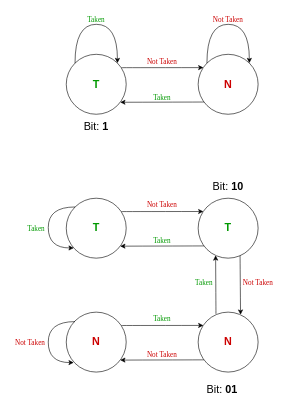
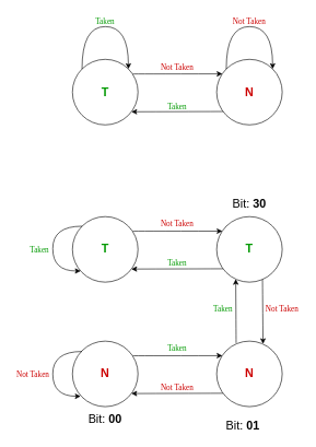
  <mxCell id="0" />
  <mxCell id="1" parent="0" />
  <mxCell id="2" value="&lt;font color=&quot;#009900&quot; style=&quot;font-size: 18px;&quot;&gt;&lt;b&gt;T&lt;/b&gt;&lt;/font&gt;" style="ellipse;whiteSpace=wrap;html=1;aspect=fixed;" vertex="1" parent="1"><mxGeometry x="110" y="90" width="100" height="100" as="geometry" /></mxCell>
  <mxCell id="3" value="&lt;font color=&quot;#cc0000&quot; style=&quot;font-size: 18px;&quot;&gt;&lt;b&gt;N&lt;/b&gt;&lt;/font&gt;" style="ellipse;whiteSpace=wrap;html=1;aspect=fixed;" vertex="1" parent="1"><mxGeometry x="330" y="90" width="100" height="100" as="geometry" /></mxCell>
  <mxCell id="4" style="edgeStyle=orthogonalEdgeStyle;rounded=0;orthogonalLoop=1;jettySize=auto;html=1;exitX=0;exitY=0;exitDx=0;exitDy=0;entryX=1;entryY=0;entryDx=0;entryDy=0;curved=1;" edge="1" parent="1" source="2" target="2"><mxGeometry relative="1" as="geometry"><Array as="points"><mxPoint x="125" y="40" /><mxPoint x="195" y="40" /></Array></mxGeometry></mxCell>
  <mxCell id="5" style="edgeStyle=orthogonalEdgeStyle;rounded=0;orthogonalLoop=1;jettySize=auto;html=1;exitX=0;exitY=0;exitDx=0;exitDy=0;entryX=1;entryY=0;entryDx=0;entryDy=0;curved=1;" edge="1" parent="1"><mxGeometry relative="1" as="geometry"><mxPoint x="344.645" y="104.645" as="sourcePoint" /><mxPoint x="415.355" y="104.645" as="targetPoint" /><Array as="points"><mxPoint x="345" y="40" /><mxPoint x="415" y="40" /></Array></mxGeometry></mxCell>
  <mxCell id="6" value="" style="endArrow=classic;html=1;rounded=0;curved=1;exitX=0.92;exitY=0.223;exitDx=0;exitDy=0;exitPerimeter=0;entryX=0.087;entryY=0.222;entryDx=0;entryDy=0;entryPerimeter=0;" edge="1" parent="1" source="2" target="3"><mxGeometry width="50" height="50" relative="1" as="geometry"><mxPoint x="330" y="130" as="sourcePoint" /><mxPoint x="380" y="80" as="targetPoint" /></mxGeometry></mxCell>
  <mxCell id="7" value="" style="endArrow=classic;html=1;rounded=0;curved=1;exitX=0.098;exitY=0.796;exitDx=0;exitDy=0;exitPerimeter=0;" edge="1" parent="1" source="3"><mxGeometry width="50" height="50" relative="1" as="geometry"><mxPoint x="212" y="122.3" as="sourcePoint" /><mxPoint x="200" y="170" as="targetPoint" /></mxGeometry></mxCell>
  <mxCell id="8" value="&lt;font color=&quot;#009900&quot; face=&quot;Georgia&quot; style=&quot;font-size: 12px;&quot;&gt;Taken&lt;/font&gt;" style="text;html=1;strokeColor=none;fillColor=none;align=center;verticalAlign=middle;whiteSpace=wrap;rounded=0;fontSize=18;" vertex="1" parent="1"><mxGeometry x="130" y="20" width="60" height="20" as="geometry" /></mxCell>
  <mxCell id="9" value="&lt;font color=&quot;#cc0000&quot; face=&quot;Georgia&quot; style=&quot;font-size: 12px;&quot;&gt;Not Taken&lt;/font&gt;" style="text;html=1;strokeColor=none;fillColor=none;align=center;verticalAlign=middle;whiteSpace=wrap;rounded=0;fontSize=18;" vertex="1" parent="1"><mxGeometry x="350" y="20" width="60" height="20" as="geometry" /></mxCell>
  <mxCell id="10" value="&lt;font color=&quot;#cc0000&quot; face=&quot;Georgia&quot; style=&quot;font-size: 12px;&quot;&gt;Not Taken&lt;/font&gt;" style="text;html=1;strokeColor=none;fillColor=none;align=center;verticalAlign=middle;whiteSpace=wrap;rounded=0;fontSize=18;" vertex="1" parent="1"><mxGeometry x="240" y="90" width="60" height="20" as="geometry" /></mxCell>
  <mxCell id="11" value="&lt;font color=&quot;#009900&quot; face=&quot;Georgia&quot; style=&quot;font-size: 12px;&quot;&gt;Taken&lt;/font&gt;" style="text;html=1;strokeColor=none;fillColor=none;align=center;verticalAlign=middle;whiteSpace=wrap;rounded=0;fontSize=18;" vertex="1" parent="1"><mxGeometry x="240" y="150" width="60" height="20" as="geometry" /></mxCell>
- <mxCell id="12" value="&lt;font face=&quot;Helvetica&quot; style=&quot;font-size: 18px;&quot; color=&quot;#000000&quot;&gt;Bit:&lt;b style=&quot;&quot;&gt; 1&lt;/b&gt;&lt;/font&gt;" style="text;html=1;strokeColor=none;fillColor=none;align=center;verticalAlign=middle;whiteSpace=wrap;rounded=0;fontFamily=Georgia;fontSize=12;fontColor=#009900;" vertex="1" parent="1"><mxGeometry x="130" y="200" width="60" height="20" as="geometry" /></mxCell>
  <mxCell id="13" value="&lt;font color=&quot;#009900&quot; style=&quot;font-size: 18px;&quot;&gt;&lt;b&gt;T&lt;/b&gt;&lt;/font&gt;" style="ellipse;whiteSpace=wrap;html=1;aspect=fixed;" vertex="1" parent="1"><mxGeometry x="110" y="330" width="100" height="100" as="geometry" /></mxCell>
  <mxCell id="14" value="&lt;b style=&quot;color: rgb(0, 153, 0); font-size: 18px;&quot;&gt;T&lt;/b&gt;" style="ellipse;whiteSpace=wrap;html=1;aspect=fixed;" vertex="1" parent="1"><mxGeometry x="330" y="330" width="100" height="100" as="geometry" /></mxCell>
  <mxCell id="15" style="edgeStyle=orthogonalEdgeStyle;rounded=0;orthogonalLoop=1;jettySize=auto;html=1;exitX=0;exitY=0;exitDx=0;exitDy=0;curved=1;" edge="1" parent="1" source="13" target="13"><mxGeometry relative="1" as="geometry"><Array as="points"><mxPoint x="80" y="345" /><mxPoint x="80" y="413" /></Array></mxGeometry></mxCell>
  <mxCell id="16" value="" style="endArrow=classic;html=1;rounded=0;curved=1;exitX=0.92;exitY=0.223;exitDx=0;exitDy=0;exitPerimeter=0;entryX=0.087;entryY=0.222;entryDx=0;entryDy=0;entryPerimeter=0;" edge="1" parent="1" source="13" target="14"><mxGeometry width="50" height="50" relative="1" as="geometry"><mxPoint x="330" y="370" as="sourcePoint" /><mxPoint x="380" y="320" as="targetPoint" /></mxGeometry></mxCell>
  <mxCell id="17" value="" style="endArrow=classic;html=1;rounded=0;curved=1;exitX=0.098;exitY=0.796;exitDx=0;exitDy=0;exitPerimeter=0;" edge="1" parent="1" source="14"><mxGeometry width="50" height="50" relative="1" as="geometry"><mxPoint x="212" y="362.3" as="sourcePoint" /><mxPoint x="200" y="410" as="targetPoint" /></mxGeometry></mxCell>
  <mxCell id="18" value="&lt;font color=&quot;#009900&quot; face=&quot;Georgia&quot; style=&quot;font-size: 12px;&quot;&gt;Taken&lt;/font&gt;" style="text;html=1;strokeColor=none;fillColor=none;align=center;verticalAlign=middle;whiteSpace=wrap;rounded=0;fontSize=18;" vertex="1" parent="1"><mxGeometry x="30" y="370" width="60" height="20" as="geometry" /></mxCell>
  <mxCell id="19" value="&lt;font color=&quot;#cc0000&quot; face=&quot;Georgia&quot; style=&quot;font-size: 12px;&quot;&gt;Not Taken&lt;/font&gt;" style="text;html=1;strokeColor=none;fillColor=none;align=center;verticalAlign=middle;whiteSpace=wrap;rounded=0;fontSize=18;" vertex="1" parent="1"><mxGeometry x="240" y="330" width="60" height="20" as="geometry" /></mxCell>
  <mxCell id="20" value="&lt;font color=&quot;#009900&quot; face=&quot;Georgia&quot; style=&quot;font-size: 12px;&quot;&gt;Taken&lt;/font&gt;" style="text;html=1;strokeColor=none;fillColor=none;align=center;verticalAlign=middle;whiteSpace=wrap;rounded=0;fontSize=18;" vertex="1" parent="1"><mxGeometry x="240" y="390" width="60" height="20" as="geometry" /></mxCell>
  <mxCell id="21" value="&lt;b style=&quot;color: rgb(204, 0, 0); font-size: 18px;&quot;&gt;N&lt;/b&gt;" style="ellipse;whiteSpace=wrap;html=1;aspect=fixed;" vertex="1" parent="1"><mxGeometry x="110" y="520" width="100" height="100" as="geometry" /></mxCell>
  <mxCell id="22" value="&lt;font color=&quot;#cc0000&quot; style=&quot;font-size: 18px;&quot;&gt;&lt;b&gt;N&lt;/b&gt;&lt;/font&gt;" style="ellipse;whiteSpace=wrap;html=1;aspect=fixed;" vertex="1" parent="1"><mxGeometry x="330" y="520" width="100" height="100" as="geometry" /></mxCell>
  <mxCell id="23" value="" style="endArrow=classic;html=1;rounded=0;curved=1;exitX=0.92;exitY=0.223;exitDx=0;exitDy=0;exitPerimeter=0;entryX=0.087;entryY=0.222;entryDx=0;entryDy=0;entryPerimeter=0;" edge="1" parent="1" source="21" target="22"><mxGeometry width="50" height="50" relative="1" as="geometry"><mxPoint x="330" y="560" as="sourcePoint" /><mxPoint x="380" y="510" as="targetPoint" /></mxGeometry></mxCell>
  <mxCell id="24" value="" style="endArrow=classic;html=1;rounded=0;curved=1;exitX=0.098;exitY=0.796;exitDx=0;exitDy=0;exitPerimeter=0;" edge="1" parent="1" source="22"><mxGeometry width="50" height="50" relative="1" as="geometry"><mxPoint x="212" y="552.3" as="sourcePoint" /><mxPoint x="200" y="600" as="targetPoint" /></mxGeometry></mxCell>
  <mxCell id="25" value="&lt;font color=&quot;#cc0000&quot; face=&quot;Georgia&quot; style=&quot;font-size: 12px;&quot;&gt;Not Taken&lt;/font&gt;" style="text;html=1;strokeColor=none;fillColor=none;align=center;verticalAlign=middle;whiteSpace=wrap;rounded=0;fontSize=18;" vertex="1" parent="1"><mxGeometry x="20" y="560" width="60" height="20" as="geometry" /></mxCell>
  <mxCell id="26" value="&lt;span style=&quot;color: rgb(0, 153, 0); font-family: Georgia; font-size: 12px;&quot;&gt;Taken&lt;/span&gt;" style="text;html=1;strokeColor=none;fillColor=none;align=center;verticalAlign=middle;whiteSpace=wrap;rounded=0;fontSize=18;" vertex="1" parent="1"><mxGeometry x="240" y="520" width="60" height="20" as="geometry" /></mxCell>
+ <mxCell id="27" value="&lt;font face=&quot;Helvetica&quot; style=&quot;font-size: 18px;&quot; color=&quot;#000000&quot;&gt;Bit:&lt;b style=&quot;&quot;&gt;&amp;nbsp;00&lt;/b&gt;&lt;/font&gt;" style="text;html=1;strokeColor=none;fillColor=none;align=center;verticalAlign=middle;whiteSpace=wrap;rounded=0;fontFamily=Georgia;fontSize=12;fontColor=#009900;" vertex="1" parent="1"><mxGeometry x="130" y="630" width="60" height="20" as="geometry" /></mxCell>
  <mxCell id="28" value="&lt;font face=&quot;Helvetica&quot; style=&quot;font-size: 18px;&quot; color=&quot;#000000&quot;&gt;Bit:&lt;b style=&quot;&quot;&gt; 01&lt;/b&gt;&lt;/font&gt;" style="text;html=1;strokeColor=none;fillColor=none;align=center;verticalAlign=middle;whiteSpace=wrap;rounded=0;fontFamily=Georgia;fontSize=12;fontColor=#009900;" vertex="1" parent="1"><mxGeometry x="340" y="640" width="60" height="20" as="geometry" /></mxCell>
  <mxCell id="29" value="&lt;font color=&quot;#cc0000&quot; face=&quot;Georgia&quot; style=&quot;font-size: 12px;&quot;&gt;Not Taken&lt;/font&gt;" style="text;html=1;strokeColor=none;fillColor=none;align=center;verticalAlign=middle;whiteSpace=wrap;rounded=0;fontSize=18;rotation=0;" vertex="1" parent="1"><mxGeometry x="400" y="460" width="60" height="20" as="geometry" /></mxCell>
  <mxCell id="30" value="&lt;font color=&quot;#cc0000&quot; face=&quot;Georgia&quot; style=&quot;font-size: 12px;&quot;&gt;Not Taken&lt;/font&gt;" style="text;html=1;strokeColor=none;fillColor=none;align=center;verticalAlign=middle;whiteSpace=wrap;rounded=0;fontSize=18;" vertex="1" parent="1"><mxGeometry x="240" y="580" width="60" height="20" as="geometry" /></mxCell>
  <mxCell id="31" style="edgeStyle=orthogonalEdgeStyle;rounded=0;orthogonalLoop=1;jettySize=auto;html=1;exitX=0;exitY=0;exitDx=0;exitDy=0;curved=1;" edge="1" parent="1"><mxGeometry relative="1" as="geometry"><Array as="points"><mxPoint x="80" y="536.18" /><mxPoint x="80" y="604.18" /></Array><mxPoint x="124.645" y="535.825" as="sourcePoint" /><mxPoint x="122.437" y="604.18" as="targetPoint" /></mxGeometry></mxCell>
  <mxCell id="32" value="" style="endArrow=classic;html=1;rounded=0;fontFamily=Helvetica;fontSize=18;fontColor=#000000;curved=1;exitX=0.699;exitY=0.954;exitDx=0;exitDy=0;exitPerimeter=0;entryX=0.707;entryY=0.043;entryDx=0;entryDy=0;entryPerimeter=0;" edge="1" parent="1" source="14" target="22"><mxGeometry width="50" height="50" relative="1" as="geometry"><mxPoint x="310" y="490" as="sourcePoint" /><mxPoint x="360" y="440" as="targetPoint" /></mxGeometry></mxCell>
  <mxCell id="33" value="" style="endArrow=classic;html=1;rounded=0;fontFamily=Helvetica;fontSize=18;fontColor=#000000;curved=1;exitX=0.297;exitY=0.029;exitDx=0;exitDy=0;exitPerimeter=0;entryX=0.291;entryY=0.954;entryDx=0;entryDy=0;entryPerimeter=0;" edge="1" parent="1" source="22" target="14"><mxGeometry width="50" height="50" relative="1" as="geometry"><mxPoint x="409.9" y="435.4" as="sourcePoint" /><mxPoint x="360" y="430" as="targetPoint" /></mxGeometry></mxCell>
  <mxCell id="34" value="&lt;span style=&quot;color: rgb(0, 153, 0); font-family: Georgia; font-size: 12px;&quot;&gt;Taken&lt;/span&gt;" style="text;html=1;strokeColor=none;fillColor=none;align=center;verticalAlign=middle;whiteSpace=wrap;rounded=0;fontSize=18;" vertex="1" parent="1"><mxGeometry x="310" y="460" width="60" height="20" as="geometry" /></mxCell>
- <mxCell id="35" value="&lt;font face=&quot;Helvetica&quot; style=&quot;font-size: 18px;&quot; color=&quot;#000000&quot;&gt;Bit:&lt;b style=&quot;&quot;&gt;&amp;nbsp;10&lt;/b&gt;&lt;/font&gt;" style="text;html=1;strokeColor=none;fillColor=none;align=center;verticalAlign=middle;whiteSpace=wrap;rounded=0;fontFamily=Georgia;fontSize=12;fontColor=#009900;" vertex="1" parent="1"><mxGeometry x="350" y="300" width="60" height="20" as="geometry" /></mxCell>
+ <mxCell id="35" value="&lt;font face=&quot;Helvetica&quot; style=&quot;font-size: 18px;&quot; color=&quot;#000000&quot;&gt;Bit:&lt;b style=&quot;&quot;&gt;&amp;nbsp;30&lt;/b&gt;&lt;/font&gt;" style="text;html=1;strokeColor=none;fillColor=none;align=center;verticalAlign=middle;whiteSpace=wrap;rounded=0;fontFamily=Georgia;fontSize=12;fontColor=#009900;" vertex="1" parent="1"><mxGeometry x="350" y="300" width="60" height="20" as="geometry" /></mxCell>
